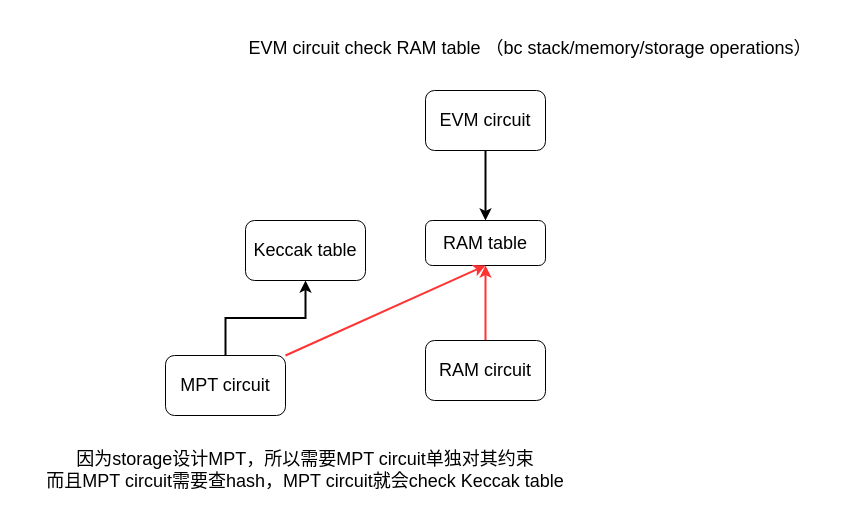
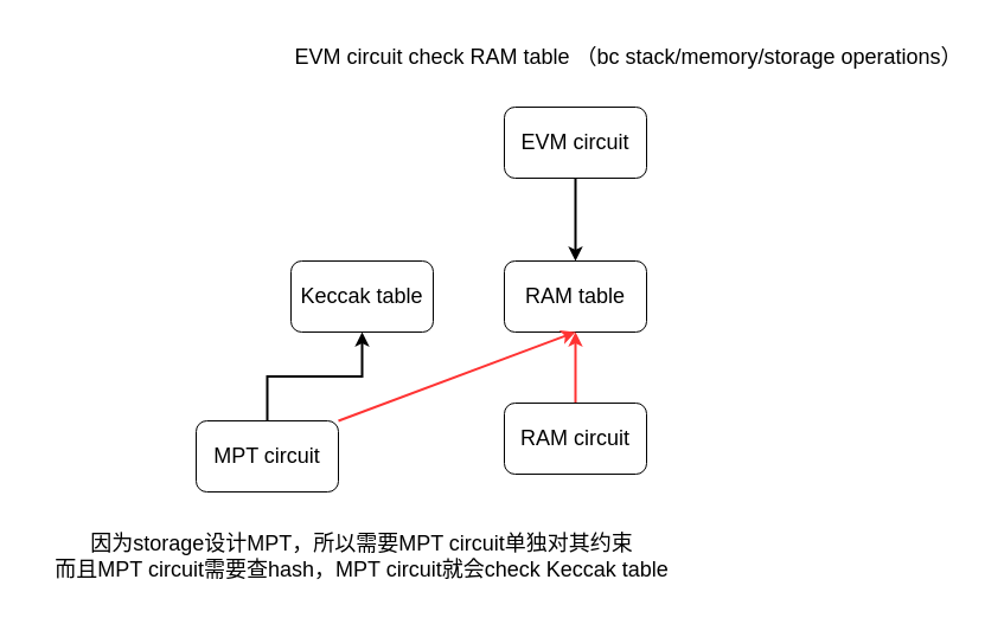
  <mxCell id="0" />
  <mxCell id="1" parent="0" />
- <mxCell id="2" value="&lt;font style=&quot;font-size: 18px;&quot;&gt;RAM table&lt;/font&gt;" style="rounded=1;whiteSpace=wrap;html=1;" vertex="1" parent="1"><mxGeometry x="425" y="220" width="120" height="45" as="geometry" /></mxCell>
+ <mxCell id="2" value="&lt;font style=&quot;font-size: 18px;&quot;&gt;RAM table&lt;/font&gt;" style="rounded=1;whiteSpace=wrap;html=1;" vertex="1" parent="1"><mxGeometry x="425" y="220" width="120" height="60" as="geometry" /></mxCell>
  <mxCell id="3" value="" style="edgeStyle=orthogonalEdgeStyle;rounded=0;orthogonalLoop=1;jettySize=auto;html=1;fontSize=18;strokeColor=default;strokeWidth=2;" edge="1" parent="1" source="4" target="5"><mxGeometry relative="1" as="geometry" /></mxCell>
  <mxCell id="4" value="&lt;font style=&quot;font-size: 18px;&quot;&gt;MPT circuit&lt;/font&gt;" style="rounded=1;whiteSpace=wrap;html=1;" vertex="1" parent="1"><mxGeometry x="165" y="355" width="120" height="60" as="geometry" /></mxCell>
  <mxCell id="5" value="&lt;font style=&quot;font-size: 18px;&quot;&gt;Keccak table&lt;/font&gt;" style="rounded=1;whiteSpace=wrap;html=1;" vertex="1" parent="1"><mxGeometry x="245" y="220" width="120" height="60" as="geometry" /></mxCell>
  <mxCell id="6" value="&lt;font style=&quot;font-size: 18px;&quot;&gt;EVM circuit&lt;/font&gt;" style="rounded=1;whiteSpace=wrap;html=1;" vertex="1" parent="1"><mxGeometry x="425" y="90" width="120" height="60" as="geometry" /></mxCell>
  <mxCell id="7" value="" style="endArrow=classic;html=1;rounded=0;fontSize=18;exitX=0.5;exitY=1;exitDx=0;exitDy=0;entryX=0.5;entryY=0;entryDx=0;entryDy=0;strokeWidth=2;" edge="1" parent="1" source="6" target="2"><mxGeometry width="50" height="50" relative="1" as="geometry"><mxPoint x="545" y="360" as="sourcePoint" /><mxPoint x="595" y="310" as="targetPoint" /></mxGeometry></mxCell>
  <mxCell id="8" value="" style="endArrow=classic;html=1;rounded=0;fontSize=18;strokeWidth=2;strokeColor=#FF3333;exitX=1;exitY=0;exitDx=0;exitDy=0;entryX=0.5;entryY=1;entryDx=0;entryDy=0;" edge="1" parent="1" source="4" target="2"><mxGeometry width="50" height="50" relative="1" as="geometry"><mxPoint x="545" y="360" as="sourcePoint" /><mxPoint x="595" y="310" as="targetPoint" /></mxGeometry></mxCell>
  <mxCell id="9" value="" style="edgeStyle=orthogonalEdgeStyle;rounded=0;orthogonalLoop=1;jettySize=auto;html=1;fontSize=18;strokeColor=#FF3333;strokeWidth=2;" edge="1" parent="1" source="10" target="2"><mxGeometry relative="1" as="geometry" /></mxCell>
  <mxCell id="10" value="&lt;font style=&quot;font-size: 18px;&quot;&gt;RAM circuit&lt;/font&gt;" style="rounded=1;whiteSpace=wrap;html=1;" vertex="1" parent="1"><mxGeometry x="425" y="340" width="120" height="60" as="geometry" /></mxCell>
  <mxCell id="11" value="EVM circuit check RAM table （bc stack/memory/storage operations）" style="text;html=1;strokeColor=none;fillColor=none;align=center;verticalAlign=middle;whiteSpace=wrap;rounded=0;fontSize=18;" vertex="1" parent="1"><mxGeometry x="235" width="590" height="55" as="geometry" y="20" /></mxCell>
  <mxCell id="12" value="因为storage设计MPT，所以需要MPT circuit单独对其约束&lt;br&gt;而且MPT circuit需要查hash，MPT circuit就会check Keccak table" style="text;html=1;strokeColor=none;fillColor=none;align=center;verticalAlign=middle;whiteSpace=wrap;rounded=0;fontSize=18;" vertex="1" parent="1"><mxGeometry x="20" y="440" width="570" height="60" as="geometry" /></mxCell>
